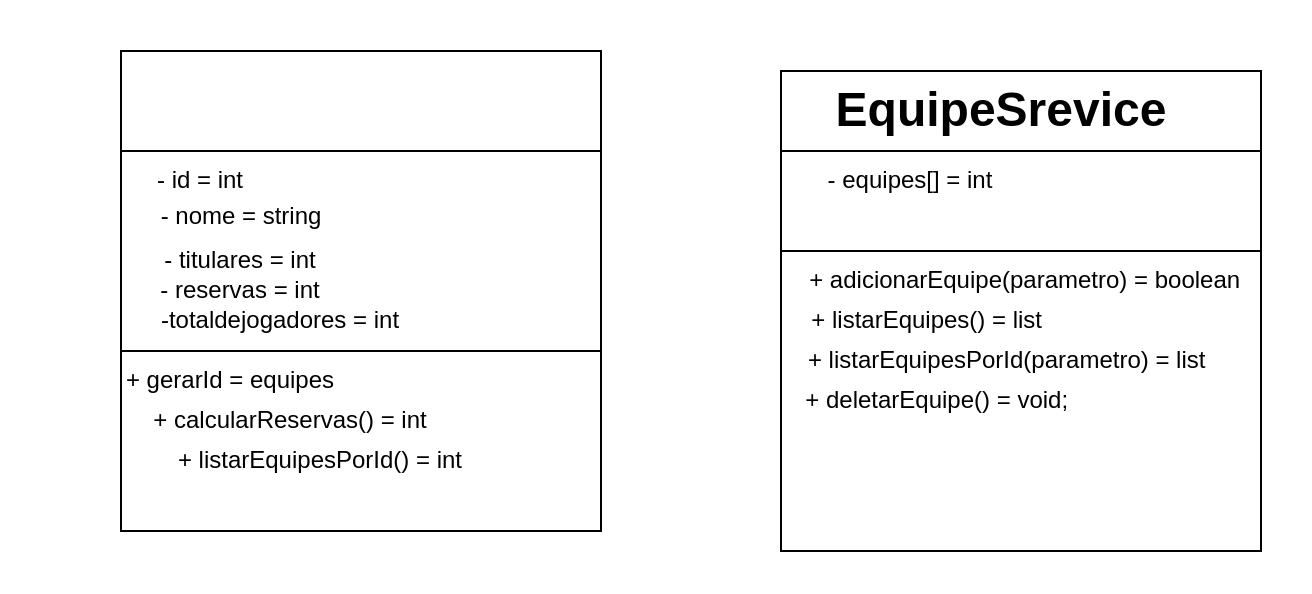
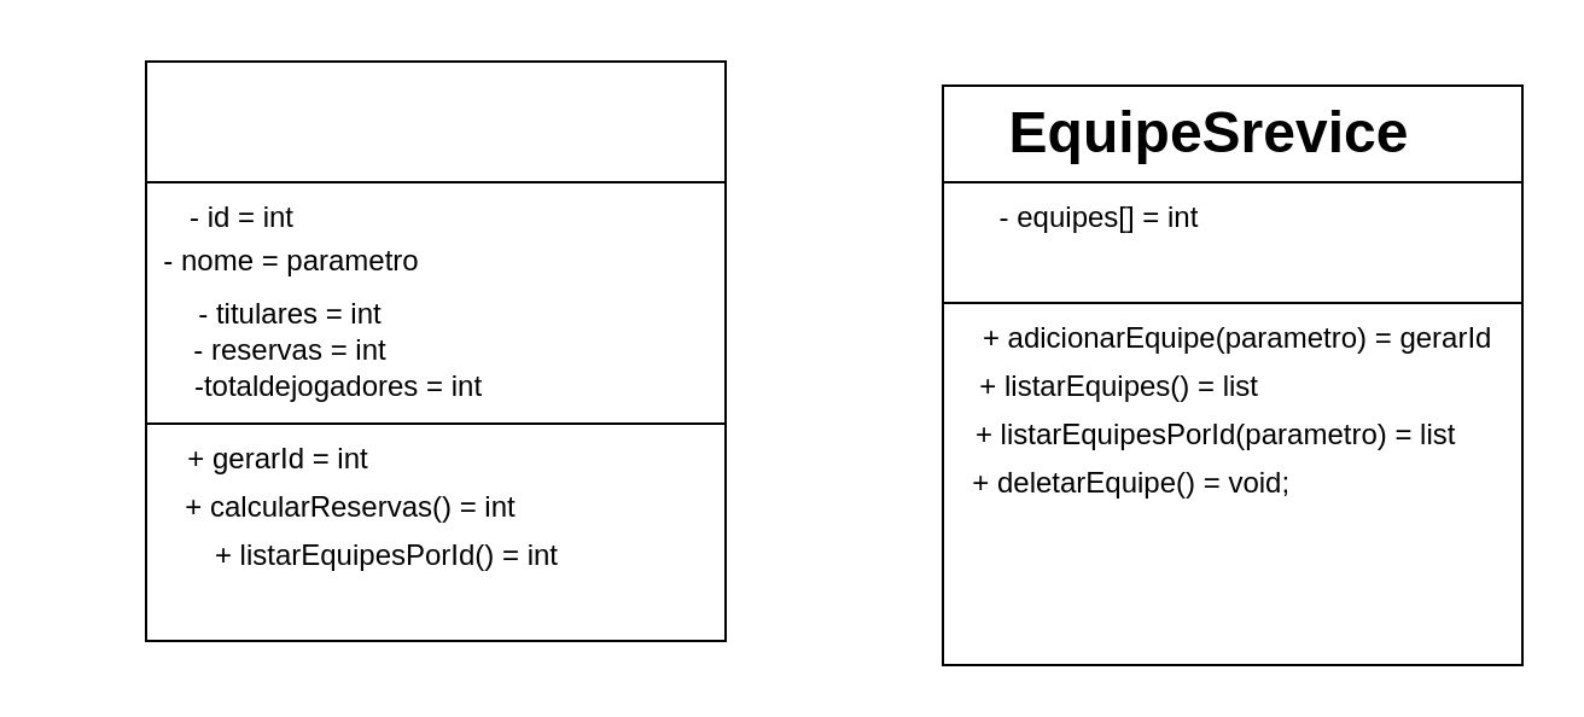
  <mxCell id="0" />
  <mxCell id="1" parent="0" />
  <mxCell id="2" value="" style="whiteSpace=wrap;html=1;aspect=fixed;" parent="1" vertex="1"><mxGeometry x="60" y="25" width="240" height="240" as="geometry" /></mxCell>
  <mxCell id="3" value="" style="rounded=0;whiteSpace=wrap;html=1;" parent="1" vertex="1"><mxGeometry x="60" y="75" width="240" height="100" as="geometry" /></mxCell>
  <mxCell id="4" value="" style="whiteSpace=wrap;html=1;aspect=fixed;" parent="1" vertex="1"><mxGeometry x="390" y="35" width="240" height="240" as="geometry" /></mxCell>
  <mxCell id="5" value="" style="rounded=0;whiteSpace=wrap;html=1;" parent="1" vertex="1"><mxGeometry x="390" y="75" width="240" height="50" as="geometry" /></mxCell>
  <mxCell id="6" value="EquipeSrevice" style="text;strokeColor=none;fillColor=none;html=1;fontSize=24;fontStyle=1;verticalAlign=middle;align=center;" parent="1" vertex="1"><mxGeometry x="410" y="20" width="180" height="70" as="geometry" /></mxCell>
  <mxCell id="7" value="- id = int" style="text;html=1;strokeColor=none;fillColor=none;align=center;verticalAlign=middle;whiteSpace=wrap;rounded=0;" parent="1" vertex="1"><mxGeometry x="20" y="75" width="160" height="30" as="geometry" /></mxCell>
- <mxCell id="8" value="- nome = string" style="text;html=1;strokeColor=none;fillColor=none;align=center;verticalAlign=middle;whiteSpace=wrap;rounded=0;" parent="1" vertex="1"><mxGeometry x="27.5" y="85" width="185" height="45" as="geometry" /></mxCell>
+ <mxCell id="8" value="- nome = parametro" style="text;html=1;strokeColor=none;fillColor=none;align=center;verticalAlign=middle;whiteSpace=wrap;rounded=0;" parent="1" vertex="1"><mxGeometry x="27.5" y="85" width="185" height="45" as="geometry" /></mxCell>
  <mxCell id="9" value="- titulares = int" style="text;html=1;strokeColor=none;fillColor=none;align=center;verticalAlign=middle;whiteSpace=wrap;rounded=0;" parent="1" vertex="1"><mxGeometry x="55" y="115" width="130" height="30" as="geometry" /></mxCell>
  <mxCell id="10" value="- reservas = int" style="text;html=1;strokeColor=none;fillColor=none;align=center;verticalAlign=middle;whiteSpace=wrap;rounded=0;" parent="1" vertex="1"><mxGeometry x="60" y="130" width="120" height="30" as="geometry" /></mxCell>
  <mxCell id="11" value="-totaldejogadores = int" style="text;html=1;strokeColor=none;fillColor=none;align=center;verticalAlign=middle;whiteSpace=wrap;rounded=0;" parent="1" vertex="1"><mxGeometry x="60" y="145" width="160" height="30" as="geometry" /></mxCell>
- <mxCell id="12" value="+ gerarId = equipes" style="text;html=1;strokeColor=none;fillColor=none;align=center;verticalAlign=middle;whiteSpace=wrap;rounded=0;" parent="1" vertex="1"><mxGeometry x="40" y="175" width="150" height="30" as="geometry" /></mxCell>
+ <mxCell id="12" value="+ gerarId = int" style="text;html=1;strokeColor=none;fillColor=none;align=center;verticalAlign=middle;whiteSpace=wrap;rounded=0;" parent="1" vertex="1"><mxGeometry x="40" y="175" width="150" height="30" as="geometry" /></mxCell>
  <mxCell id="13" value="+ calcularReservas() = int" style="text;html=1;strokeColor=none;fillColor=none;align=center;verticalAlign=middle;whiteSpace=wrap;rounded=0;" parent="1" vertex="1"><mxGeometry x="60" y="195" width="170" height="30" as="geometry" /></mxCell>
  <mxCell id="14" value="+ listarEquipesPorId() = int" style="text;html=1;strokeColor=none;fillColor=none;align=center;verticalAlign=middle;whiteSpace=wrap;rounded=0;" parent="1" vertex="1"><mxGeometry x="60" y="215" width="200" height="30" as="geometry" /></mxCell>
  <mxCell id="15" value="- equipes[] = int" style="text;html=1;strokeColor=none;fillColor=none;align=center;verticalAlign=middle;whiteSpace=wrap;rounded=0;" parent="1" vertex="1"><mxGeometry x="380" y="75" width="150" height="30" as="geometry" /></mxCell>
- <mxCell id="16" value="+ adicionarEquipe(parametro) = boolean&amp;nbsp;" style="text;html=1;strokeColor=none;fillColor=none;align=center;verticalAlign=middle;whiteSpace=wrap;rounded=0;" parent="1" vertex="1"><mxGeometry x="394" y="125" width="240" height="30" as="geometry" /></mxCell>
+ <mxCell id="16" value="+ adicionarEquipe(parametro) = gerarId&amp;nbsp;" style="text;html=1;strokeColor=none;fillColor=none;align=center;verticalAlign=middle;whiteSpace=wrap;rounded=0;" parent="1" vertex="1"><mxGeometry x="394" y="125" width="240" height="30" as="geometry" /></mxCell>
  <mxCell id="17" value="+ listarEquipes() = list&amp;nbsp;" style="text;html=1;strokeColor=none;fillColor=none;align=center;verticalAlign=middle;whiteSpace=wrap;rounded=0;" parent="1" vertex="1"><mxGeometry x="360" y="145" width="210" height="30" as="geometry" /></mxCell>
  <mxCell id="18" value="+ listarEquipesPorId(parametro) = list&amp;nbsp;" style="text;html=1;strokeColor=none;fillColor=none;align=center;verticalAlign=middle;whiteSpace=wrap;rounded=0;" parent="1" vertex="1"><mxGeometry x="380" y="165" width="250" height="30" as="geometry" /></mxCell>
  <mxCell id="19" value="+ deletarEquipe() = void;&amp;nbsp;" style="text;html=1;strokeColor=none;fillColor=none;align=center;verticalAlign=middle;whiteSpace=wrap;rounded=0;" vertex="1" parent="1"><mxGeometry x="370" y="185" width="200" height="30" as="geometry" /></mxCell>
